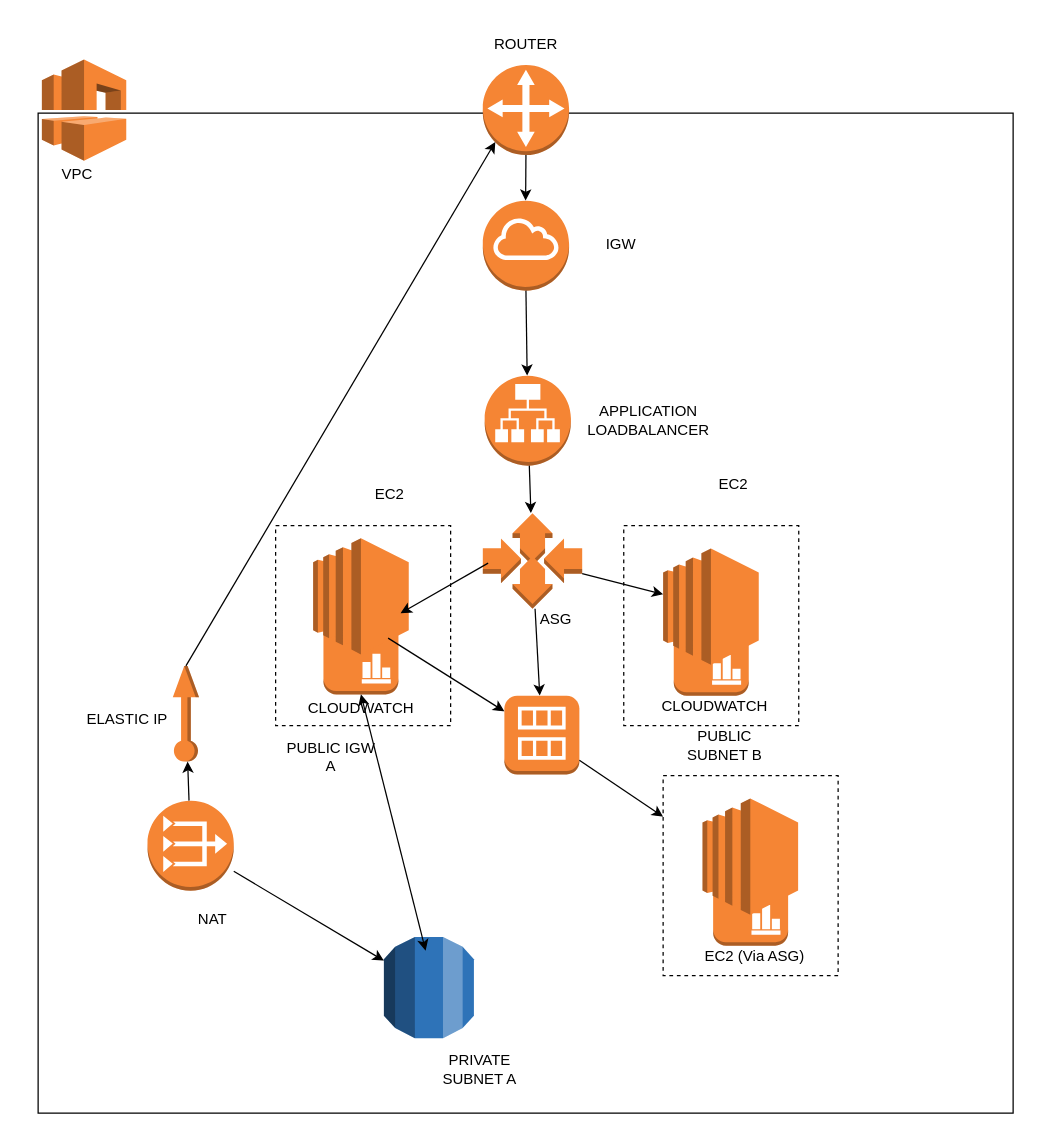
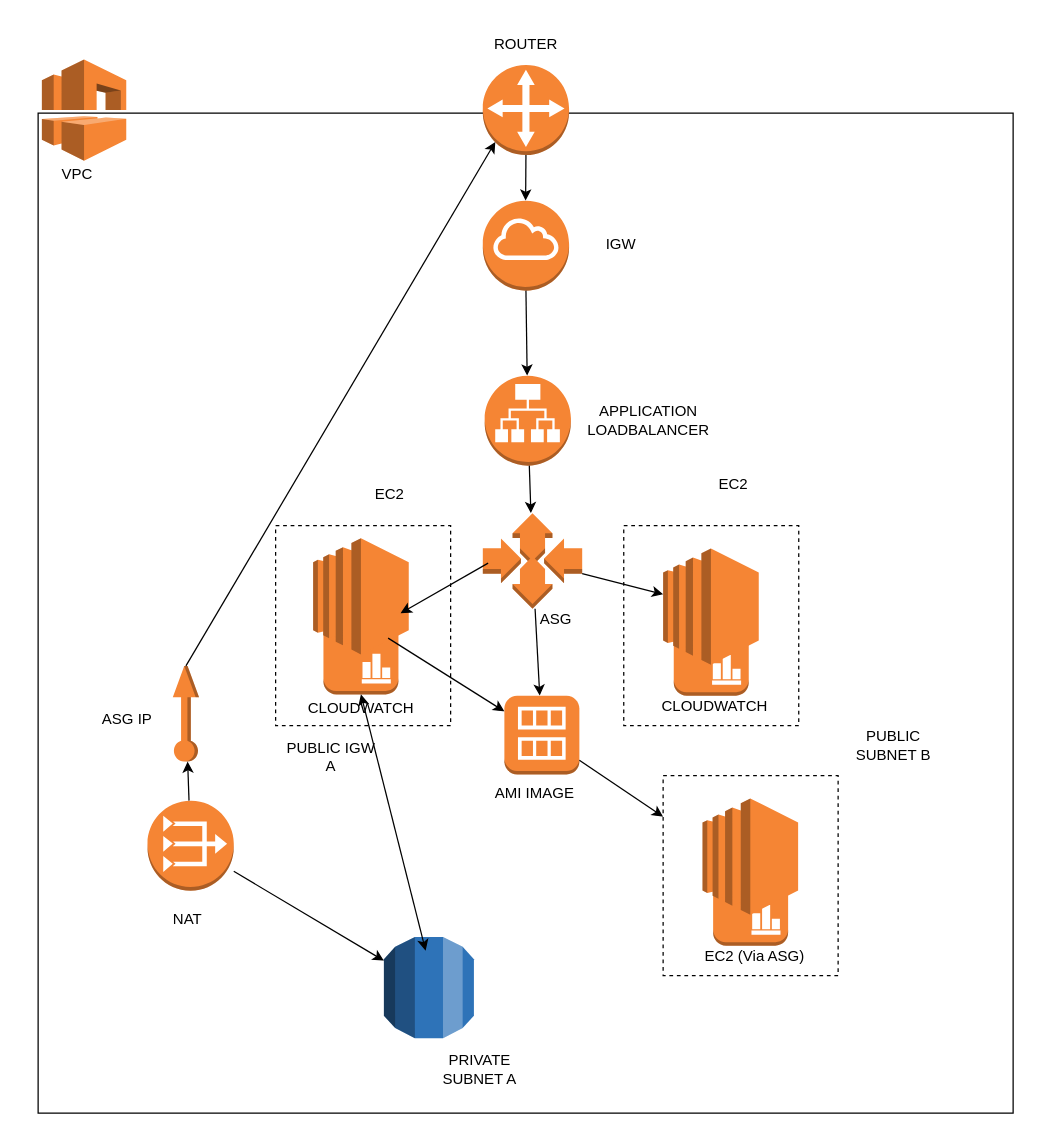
  <mxCell id="0" />
  <mxCell id="1" parent="0" />
  <mxCell id="2" value="" style="rounded=0;whiteSpace=wrap;html=1;fillColor=none;" vertex="1" parent="1"><mxGeometry x="30" y="90" width="780" height="800" as="geometry" /></mxCell>
  <mxCell id="3" value="" style="rounded=0;whiteSpace=wrap;html=1;fillColor=none;dashed=1;" vertex="1" parent="1"><mxGeometry x="498.5" y="420" width="140" height="160" as="geometry" /></mxCell>
  <mxCell id="4" value="" style="rounded=0;whiteSpace=wrap;html=1;fillColor=none;dashed=1;" vertex="1" parent="1"><mxGeometry x="220" y="420" width="140" height="160" as="geometry" /></mxCell>
  <mxCell id="5" value="" style="outlineConnect=0;dashed=0;verticalLabelPosition=bottom;verticalAlign=top;align=center;html=1;shape=mxgraph.aws3.instance_with_cloudwatch;fillColor=#F58534;gradientColor=none;" vertex="1" parent="1"><mxGeometry x="538.5" y="493" width="60" height="63" as="geometry" /></mxCell>
  <mxCell id="6" value="" style="outlineConnect=0;dashed=0;verticalLabelPosition=bottom;verticalAlign=top;align=center;html=1;shape=mxgraph.aws3.instance_with_cloudwatch;fillColor=#F58534;gradientColor=none;" vertex="1" parent="1"><mxGeometry x="258.25" y="492" width="60" height="63" as="geometry" /></mxCell>
  <mxCell id="7" value="" style="outlineConnect=0;dashed=0;verticalLabelPosition=bottom;verticalAlign=top;align=center;html=1;shape=mxgraph.aws3.ec2;fillColor=#F58534;gradientColor=none;" vertex="1" parent="1"><mxGeometry x="250" y="430" width="76.5" height="93" as="geometry" /></mxCell>
  <mxCell id="8" value="" style="outlineConnect=0;dashed=0;verticalLabelPosition=bottom;verticalAlign=top;align=center;html=1;shape=mxgraph.aws3.auto_scaling;fillColor=#F58534;gradientColor=none;" vertex="1" parent="1"><mxGeometry x="385.75" y="410" width="79.5" height="76.5" as="geometry" /></mxCell>
  <mxCell id="9" value="" style="outlineConnect=0;dashed=0;verticalLabelPosition=bottom;verticalAlign=top;align=center;html=1;shape=mxgraph.aws3.customer_gateway;fillColor=#F58534;gradientColor=none;" vertex="1" parent="1"><mxGeometry x="385.75" y="51.5" width="69" height="72" as="geometry" /></mxCell>
  <mxCell id="10" value="" style="outlineConnect=0;dashed=0;verticalLabelPosition=bottom;verticalAlign=top;align=center;html=1;shape=mxgraph.aws3.ec2;fillColor=#F58534;gradientColor=none;" vertex="1" parent="1"><mxGeometry x="530" y="438.25" width="76.5" height="93" as="geometry" /></mxCell>
  <mxCell id="11" value="" style="outlineConnect=0;dashed=0;verticalLabelPosition=bottom;verticalAlign=top;align=center;html=1;shape=mxgraph.aws3.vpc;fillColor=#F58534;gradientColor=none;" vertex="1" parent="1"><mxGeometry x="33" y="47" width="67.5" height="81" as="geometry" /></mxCell>
  <mxCell id="12" value="" style="outlineConnect=0;dashed=0;verticalLabelPosition=bottom;verticalAlign=top;align=center;html=1;shape=mxgraph.aws3.application_load_balancer;fillColor=#F58534;gradientColor=none;" vertex="1" parent="1"><mxGeometry x="387.25" y="300" width="69" height="72" as="geometry" /></mxCell>
  <mxCell id="13" value="" style="outlineConnect=0;dashed=0;verticalLabelPosition=bottom;verticalAlign=top;align=center;html=1;shape=mxgraph.aws3.vpc_nat_gateway;fillColor=#F58534;gradientColor=none;" vertex="1" parent="1"><mxGeometry x="117.5" y="640" width="69" height="72" as="geometry" /></mxCell>
  <mxCell id="14" value="" style="outlineConnect=0;dashed=0;verticalLabelPosition=bottom;verticalAlign=top;align=center;html=1;shape=mxgraph.aws3.internet_gateway;fillColor=#F58534;gradientColor=none;" vertex="1" parent="1"><mxGeometry x="385.75" y="160" width="69" height="72" as="geometry" /></mxCell>
  <mxCell id="15" value="" style="outlineConnect=0;dashed=0;verticalLabelPosition=bottom;verticalAlign=top;align=center;html=1;shape=mxgraph.aws3.ami;fillColor=#F58534;gradientColor=none;" vertex="1" parent="1"><mxGeometry x="403" y="556" width="60" height="63" as="geometry" /></mxCell>
  <mxCell id="16" value="" style="outlineConnect=0;dashed=0;verticalLabelPosition=bottom;verticalAlign=top;align=center;html=1;shape=mxgraph.aws3.rds;fillColor=#2E73B8;gradientColor=none;" vertex="1" parent="1"><mxGeometry x="306.63" y="749" width="72" height="81" as="geometry" /></mxCell>
  <mxCell id="17" value="" style="outlineConnect=0;dashed=0;verticalLabelPosition=bottom;verticalAlign=top;align=center;html=1;shape=mxgraph.aws3.elastic_ip;fillColor=#F58534;gradientColor=none;rotation=-90;" vertex="1" parent="1"><mxGeometry x="110" y="560" width="76.5" height="21" as="geometry" /></mxCell>
  <mxCell id="18" value="" style="endArrow=classic;html=1;" edge="1" parent="1" source="12" target="8"><mxGeometry width="50" height="50" relative="1" as="geometry"><mxPoint x="320" y="500" as="sourcePoint" /><mxPoint x="370" y="450" as="targetPoint" /></mxGeometry></mxCell>
  <mxCell id="19" value="" style="endArrow=classic;html=1;" edge="1" parent="1"><mxGeometry width="50" height="50" relative="1" as="geometry"><mxPoint x="390" y="450" as="sourcePoint" /><mxPoint x="320" y="490" as="targetPoint" /></mxGeometry></mxCell>
  <mxCell id="20" value="" style="endArrow=classic;html=1;" edge="1" parent="1" source="8" target="15"><mxGeometry width="50" height="50" relative="1" as="geometry"><mxPoint x="400" y="460" as="sourcePoint" /><mxPoint x="330" y="500" as="targetPoint" /></mxGeometry></mxCell>
  <mxCell id="21" value="" style="endArrow=classic;html=1;" edge="1" parent="1" source="8" target="10"><mxGeometry width="50" height="50" relative="1" as="geometry"><mxPoint x="437.56" y="496.5" as="sourcePoint" /><mxPoint x="441.303" y="566" as="targetPoint" /></mxGeometry></mxCell>
  <mxCell id="22" value="" style="endArrow=classic;html=1;" edge="1" parent="1" source="15" target="36"><mxGeometry width="50" height="50" relative="1" as="geometry"><mxPoint x="475.25" y="468.414" as="sourcePoint" /><mxPoint x="540" y="484.97" as="targetPoint" /></mxGeometry></mxCell>
  <mxCell id="23" value="" style="endArrow=classic;html=1;exitX=0.5;exitY=1;exitDx=0;exitDy=0;exitPerimeter=0;" edge="1" parent="1" source="14" target="12"><mxGeometry width="50" height="50" relative="1" as="geometry"><mxPoint x="485.25" y="478.414" as="sourcePoint" /><mxPoint x="550" y="494.97" as="targetPoint" /></mxGeometry></mxCell>
  <mxCell id="24" value="" style="endArrow=classic;html=1;exitX=1;exitY=0.5;exitDx=0;exitDy=0;exitPerimeter=0;entryX=0.145;entryY=0.855;entryDx=0;entryDy=0;entryPerimeter=0;" edge="1" parent="1" source="17" target="9"><mxGeometry width="50" height="50" relative="1" as="geometry"><mxPoint x="495.25" y="488.414" as="sourcePoint" /><mxPoint x="560" y="504.97" as="targetPoint" /></mxGeometry></mxCell>
  <mxCell id="25" value="" style="endArrow=classic;html=1;" edge="1" parent="1" source="13" target="16"><mxGeometry width="50" height="50" relative="1" as="geometry"><mxPoint x="158.25" y="542.25" as="sourcePoint" /><mxPoint x="408.233" y="133.5" as="targetPoint" /></mxGeometry></mxCell>
  <mxCell id="26" value="" style="endArrow=classic;html=1;" edge="1" parent="1" source="13" target="17"><mxGeometry width="50" height="50" relative="1" as="geometry"><mxPoint x="196.5" y="699.365" as="sourcePoint" /><mxPoint x="395.75" y="776.554" as="targetPoint" /></mxGeometry></mxCell>
  <mxCell id="27" value="" style="endArrow=classic;startArrow=classic;html=1;exitX=0.5;exitY=1;exitDx=0;exitDy=0;exitPerimeter=0;" edge="1" parent="1" source="6"><mxGeometry width="50" height="50" relative="1" as="geometry"><mxPoint x="320" y="500" as="sourcePoint" /><mxPoint x="340" y="760" as="targetPoint" /></mxGeometry></mxCell>
  <mxCell id="28" value="" style="endArrow=classic;html=1;exitX=0.5;exitY=1;exitDx=0;exitDy=0;exitPerimeter=0;" edge="1" parent="1" source="9"><mxGeometry width="50" height="50" relative="1" as="geometry"><mxPoint x="430.25" y="242" as="sourcePoint" /><mxPoint x="420" y="160" as="targetPoint" /></mxGeometry></mxCell>
  <mxCell id="29" value="VPC" style="text;html=1;strokeColor=none;fillColor=none;align=center;verticalAlign=middle;whiteSpace=wrap;rounded=0;dashed=1;" vertex="1" parent="1"><mxGeometry x="20" y="123.5" width="83.25" height="30" as="geometry" /></mxCell>
  <mxCell id="30" value="ROUTER" style="text;html=1;strokeColor=none;fillColor=none;align=center;verticalAlign=middle;whiteSpace=wrap;rounded=0;dashed=1;" vertex="1" parent="1"><mxGeometry x="378.63" y="20" width="83.25" height="30" as="geometry" /></mxCell>
  <mxCell id="31" value="IGW" style="text;html=1;strokeColor=none;fillColor=none;align=center;verticalAlign=middle;whiteSpace=wrap;rounded=0;dashed=1;" vertex="1" parent="1"><mxGeometry x="454.75" y="180" width="83.25" height="30" as="geometry" /></mxCell>
  <mxCell id="32" value="APPLICATION LOADBALANCER" style="text;html=1;strokeColor=none;fillColor=none;align=center;verticalAlign=middle;whiteSpace=wrap;rounded=0;dashed=1;" vertex="1" parent="1"><mxGeometry x="476.88" y="321" width="83.25" height="30" as="geometry" /></mxCell>
  <mxCell id="33" value="EC2" style="text;html=1;strokeColor=none;fillColor=none;align=center;verticalAlign=middle;whiteSpace=wrap;rounded=0;dashed=1;" vertex="1" parent="1"><mxGeometry x="270" y="380" width="83.25" height="30" as="geometry" /></mxCell>
  <mxCell id="34" value="EC2 (Via ASG)" style="text;html=1;strokeColor=none;fillColor=none;align=center;verticalAlign=middle;whiteSpace=wrap;rounded=0;dashed=1;" vertex="1" parent="1"><mxGeometry x="561.75" y="750" width="83.25" height="30" as="geometry" /></mxCell>
  <mxCell id="35" value="EC2" style="text;html=1;strokeColor=none;fillColor=none;align=center;verticalAlign=middle;whiteSpace=wrap;rounded=0;dashed=1;" vertex="1" parent="1"><mxGeometry x="545.13" y="372" width="83.25" height="30" as="geometry" /></mxCell>
  <mxCell id="36" value="" style="rounded=0;whiteSpace=wrap;html=1;fillColor=none;dashed=1;" vertex="1" parent="1"><mxGeometry x="530" y="620" width="140" height="160" as="geometry" /></mxCell>
  <mxCell id="37" value="" style="outlineConnect=0;dashed=0;verticalLabelPosition=bottom;verticalAlign=top;align=center;html=1;shape=mxgraph.aws3.instance_with_cloudwatch;fillColor=#F58534;gradientColor=none;" vertex="1" parent="1"><mxGeometry x="570" y="693" width="60" height="63" as="geometry" /></mxCell>
  <mxCell id="38" value="" style="outlineConnect=0;dashed=0;verticalLabelPosition=bottom;verticalAlign=top;align=center;html=1;shape=mxgraph.aws3.ec2;fillColor=#F58534;gradientColor=none;" vertex="1" parent="1"><mxGeometry x="561.5" y="638.25" width="76.5" height="93" as="geometry" /></mxCell>
  <mxCell id="39" value="PUBLIC IGW A" style="text;html=1;strokeColor=none;fillColor=none;align=center;verticalAlign=middle;whiteSpace=wrap;rounded=0;dashed=1;" vertex="1" parent="1"><mxGeometry x="223.38" y="590" width="83.25" height="30" as="geometry" /></mxCell>
- <mxCell id="40" value="PUBLIC SUBNET B" style="text;html=1;strokeColor=none;fillColor=none;align=center;verticalAlign=middle;whiteSpace=wrap;rounded=0;dashed=1;" vertex="1" parent="1"><mxGeometry x="538" y="581" width="83.25" height="30" as="geometry" /></mxCell>
+ <mxCell id="40" value="PUBLIC SUBNET B" style="text;html=1;strokeColor=none;fillColor=none;align=center;verticalAlign=middle;whiteSpace=wrap;rounded=0;dashed=1;" vertex="1" parent="1"><mxGeometry x="673" y="581" width="83.25" height="30" as="geometry" /></mxCell>
+ <mxCell id="41" value="AMI IMAGE" style="text;html=1;strokeColor=none;fillColor=none;align=center;verticalAlign=middle;whiteSpace=wrap;rounded=0;dashed=1;" vertex="1" parent="1"><mxGeometry x="385.75" y="619" width="83.25" height="30" as="geometry" /></mxCell>
  <mxCell id="42" value="ASG" style="text;html=1;strokeColor=none;fillColor=none;align=center;verticalAlign=middle;whiteSpace=wrap;rounded=0;dashed=1;" vertex="1" parent="1"><mxGeometry x="403" y="480" width="83.25" height="30" as="geometry" /></mxCell>
  <mxCell id="43" value="PRIVATE SUBNET A" style="text;html=1;strokeColor=none;fillColor=none;align=center;verticalAlign=middle;whiteSpace=wrap;rounded=0;dashed=1;" vertex="1" parent="1"><mxGeometry x="341.63" y="840" width="83.25" height="30" as="geometry" /></mxCell>
- <mxCell id="44" value="NAT&amp;nbsp;" style="text;html=1;strokeColor=none;fillColor=none;align=center;verticalAlign=middle;whiteSpace=wrap;rounded=0;dashed=1;" vertex="1" parent="1"><mxGeometry x="130.38" y="720" width="83.25" height="30" as="geometry" /></mxCell>
- <mxCell id="45" value="ELASTIC IP" style="text;html=1;strokeColor=none;fillColor=none;align=center;verticalAlign=middle;whiteSpace=wrap;rounded=0;dashed=1;" vertex="1" parent="1"><mxGeometry x="60" y="560" width="83.25" height="30" as="geometry" /></mxCell>
+ <mxCell id="44" value="NAT&amp;nbsp;" style="text;html=1;strokeColor=none;fillColor=none;align=center;verticalAlign=middle;whiteSpace=wrap;rounded=0;dashed=1;" vertex="1" parent="1"><mxGeometry x="110.38" y="720" width="83.25" height="30" as="geometry" /></mxCell>
+ <mxCell id="45" value="ASG IP" style="text;html=1;strokeColor=none;fillColor=none;align=center;verticalAlign=middle;whiteSpace=wrap;rounded=0;dashed=1;" vertex="1" parent="1"><mxGeometry x="60" y="560" width="83.25" height="30" as="geometry" /></mxCell>
  <mxCell id="46" value="CLOUDWATCH" style="text;html=1;strokeColor=none;fillColor=none;align=center;verticalAlign=middle;whiteSpace=wrap;rounded=0;dashed=1;" vertex="1" parent="1"><mxGeometry x="246.63" y="551" width="83.25" height="30" as="geometry" /></mxCell>
  <mxCell id="47" value="CLOUDWATCH" style="text;html=1;strokeColor=none;fillColor=none;align=center;verticalAlign=middle;whiteSpace=wrap;rounded=0;dashed=1;" vertex="1" parent="1"><mxGeometry x="530" y="550" width="83.25" height="30" as="geometry" /></mxCell>
  <mxCell id="48" value="" style="endArrow=classic;html=1;" edge="1" parent="1" target="15"><mxGeometry width="50" height="50" relative="1" as="geometry"><mxPoint x="310" y="510" as="sourcePoint" /><mxPoint x="260" y="390" as="targetPoint" /></mxGeometry></mxCell>
